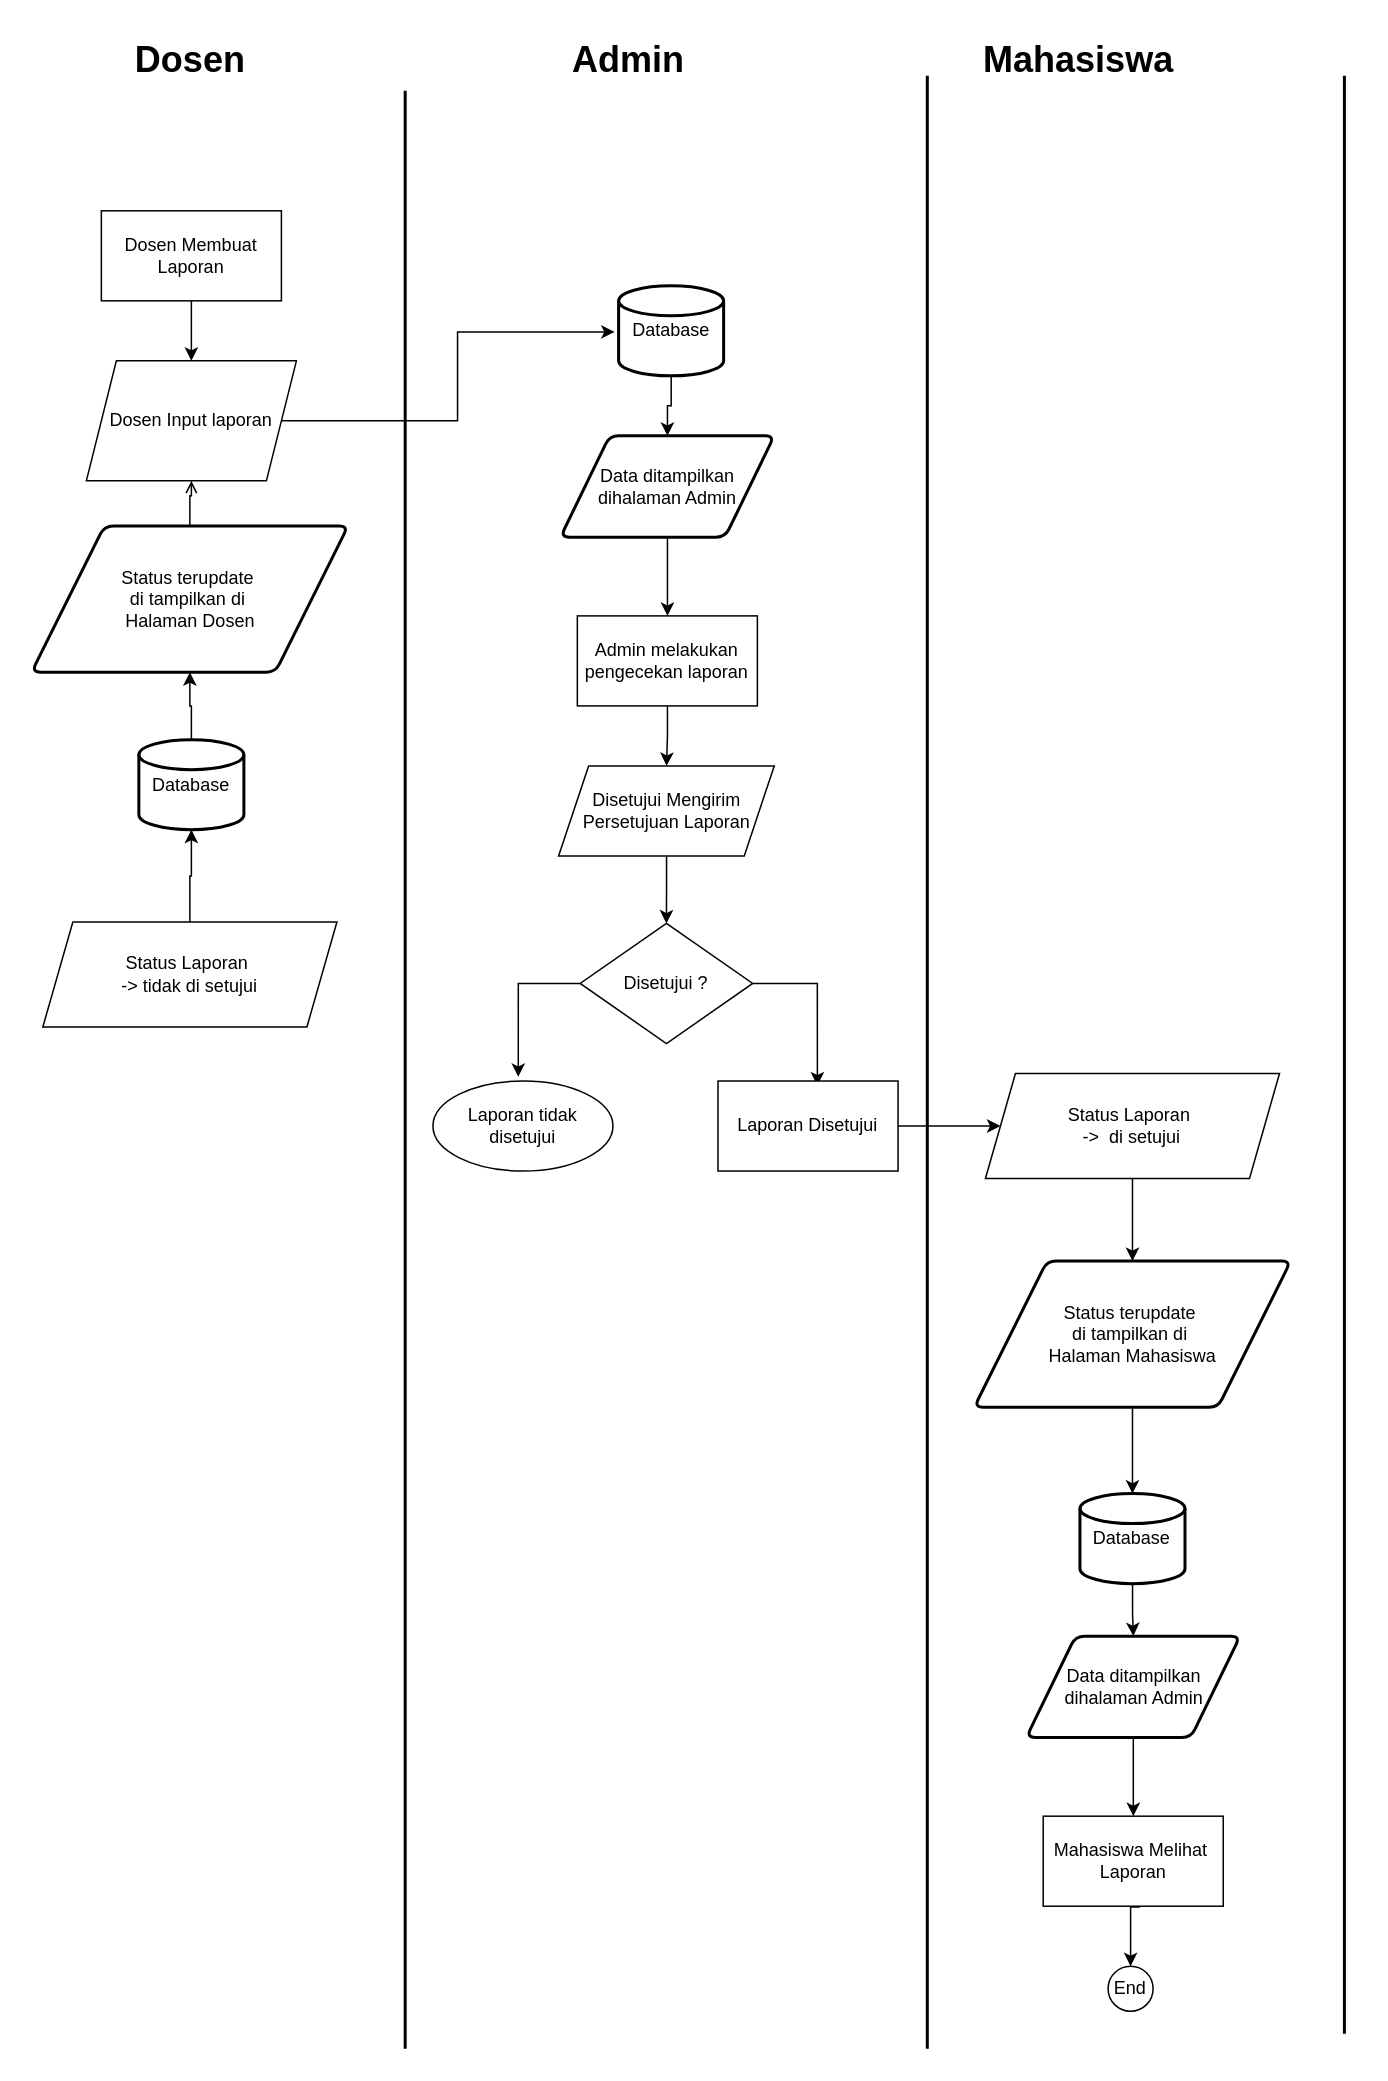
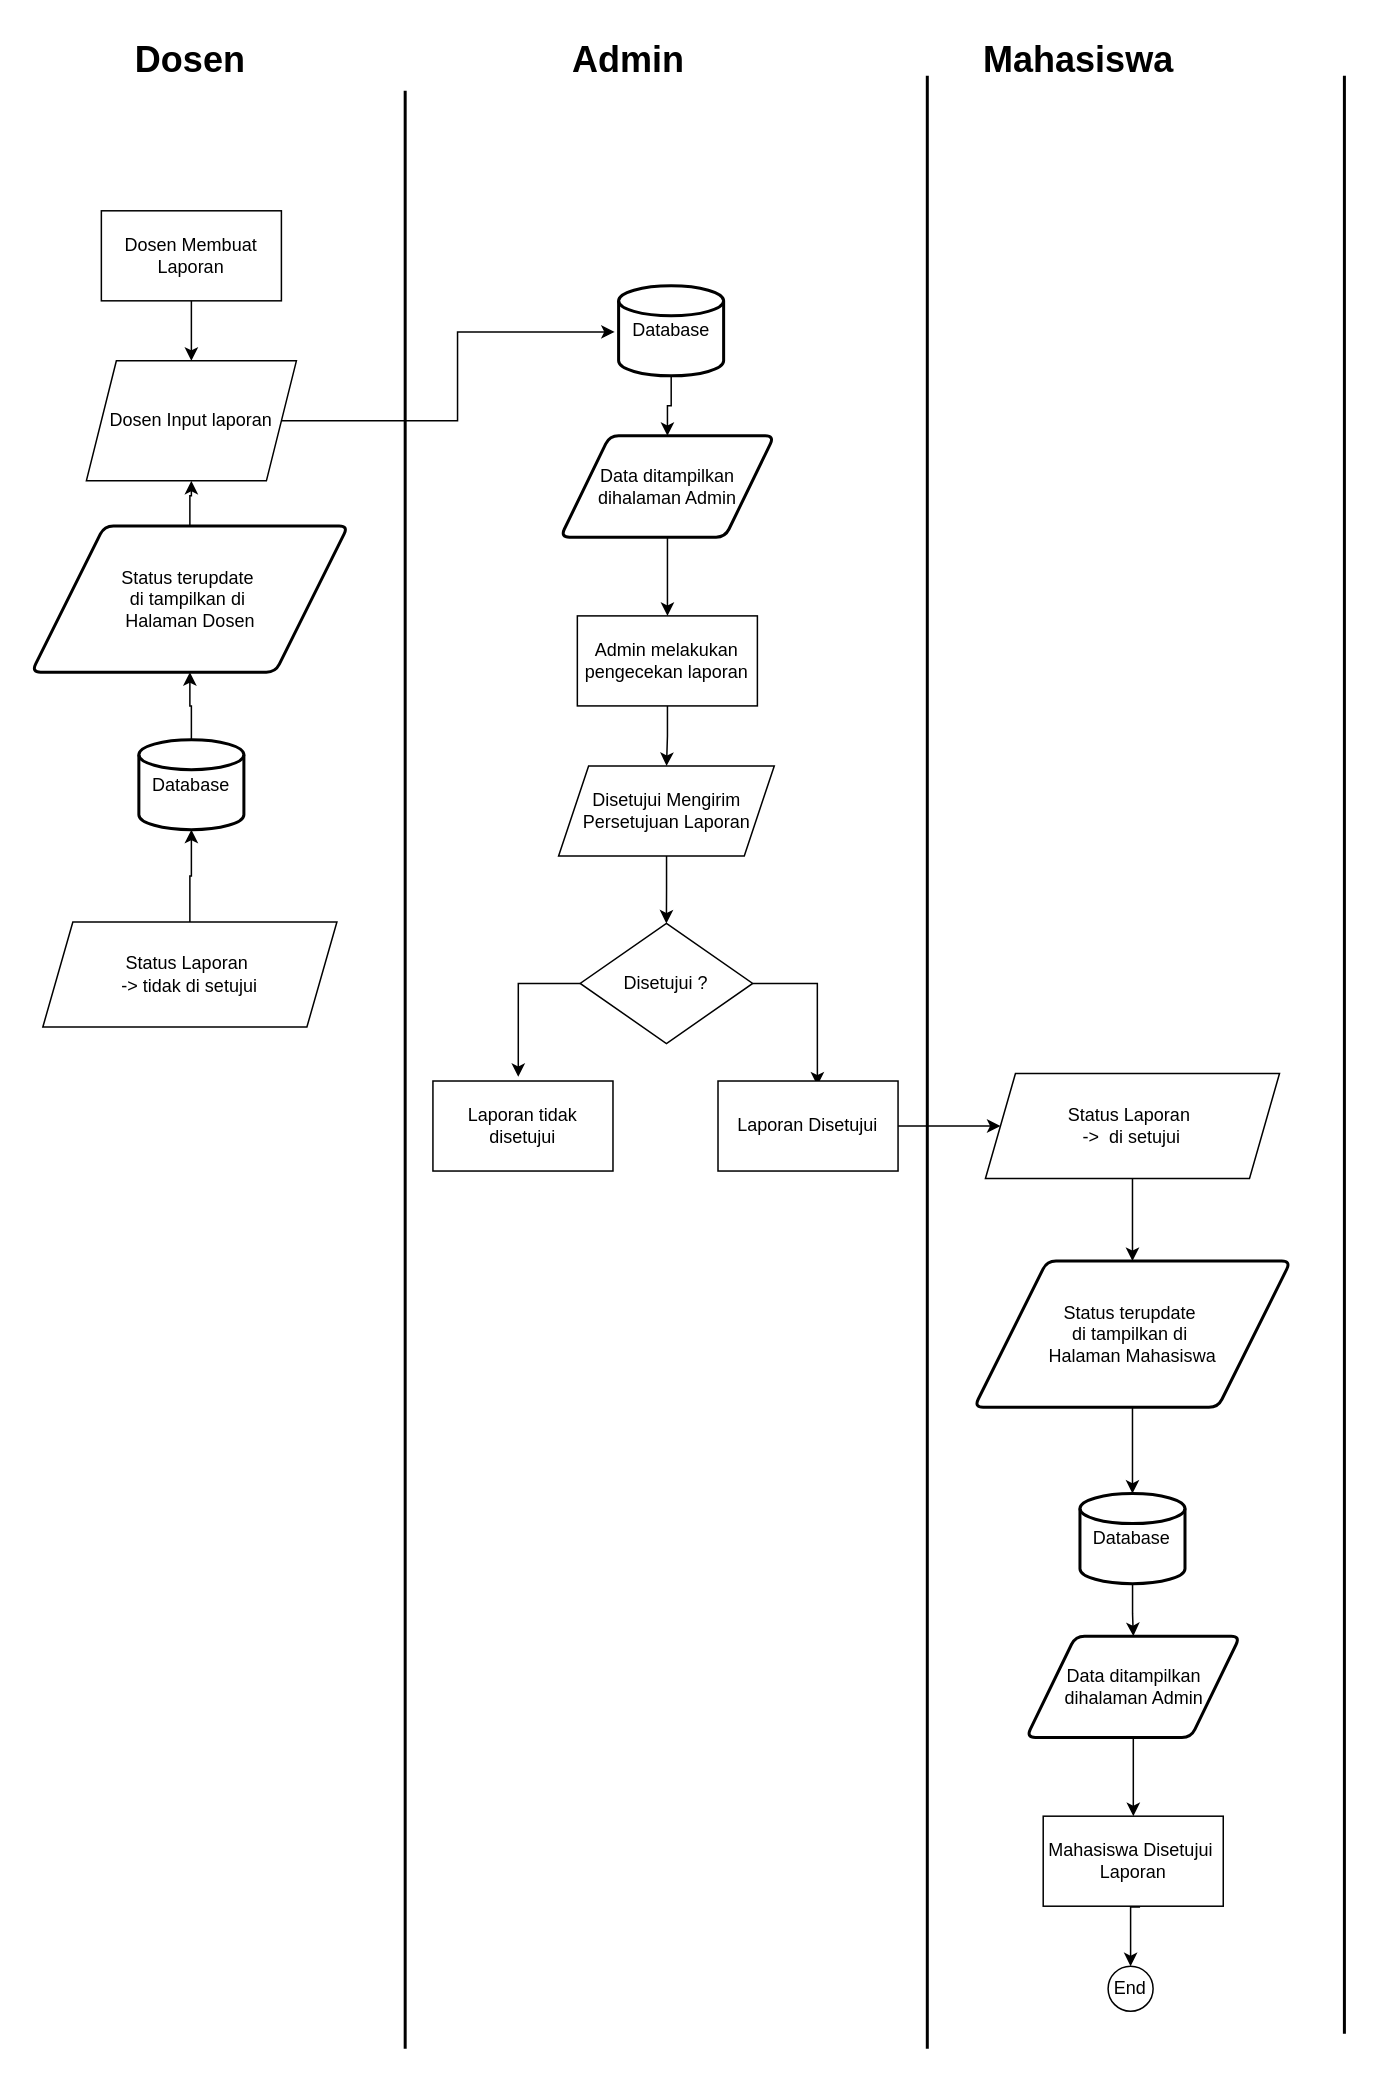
  <mxCell id="0" />
  <mxCell id="1" parent="0" />
  <mxCell id="2" value="" style="line;strokeWidth=2;html=1;rotation=-180;direction=south;" vertex="1" parent="1"><mxGeometry x="262" y="60" width="15" height="1305" as="geometry" /></mxCell>
  <mxCell id="3" value="" style="line;strokeWidth=2;html=1;rotation=-180;direction=south;" vertex="1" parent="1"><mxGeometry x="610" y="50" width="15" height="1315" as="geometry" /></mxCell>
  <mxCell id="4" value="" style="line;strokeWidth=2;html=1;rotation=-180;direction=south;" vertex="1" parent="1"><mxGeometry x="888" y="50" width="15" height="1305" as="geometry" /></mxCell>
  <mxCell id="5" value="Dosen" style="text;strokeColor=none;fillColor=none;html=1;fontSize=24;fontStyle=1;verticalAlign=middle;align=center;" vertex="1" parent="1"><mxGeometry x="76" y="20" width="100" height="40" as="geometry" /></mxCell>
  <mxCell id="6" value="Admin" style="text;strokeColor=none;fillColor=none;html=1;fontSize=24;fontStyle=1;verticalAlign=middle;align=center;" vertex="1" parent="1"><mxGeometry x="368" y="20" width="100" height="40" as="geometry" /></mxCell>
  <mxCell id="7" value="Mahasiswa" style="text;strokeColor=none;fillColor=none;html=1;fontSize=24;fontStyle=1;verticalAlign=middle;align=center;" vertex="1" parent="1"><mxGeometry x="668" y="20" width="100" height="40" as="geometry" /></mxCell>
  <mxCell id="8" value="" style="edgeStyle=orthogonalEdgeStyle;rounded=0;orthogonalLoop=1;jettySize=auto;html=1;" edge="1" parent="1" source="9" target="11"><mxGeometry relative="1" as="geometry" /></mxCell>
  <mxCell id="9" value="Dosen Membuat Laporan" style="rounded=0;whiteSpace=wrap;html=1;" vertex="1" parent="1"><mxGeometry x="67" y="140" width="120" height="60" as="geometry" /></mxCell>
  <mxCell id="10" value="" style="edgeStyle=orthogonalEdgeStyle;rounded=0;orthogonalLoop=1;jettySize=auto;html=1;entryX=-0.037;entryY=0.512;entryDx=0;entryDy=0;entryPerimeter=0;" edge="1" parent="1" source="11" target="13"><mxGeometry relative="1" as="geometry" /></mxCell>
  <mxCell id="11" value="Dosen Input laporan" style="shape=parallelogram;perimeter=parallelogramPerimeter;whiteSpace=wrap;html=1;fixedSize=1;" vertex="1" parent="1"><mxGeometry x="57" y="240" width="140" height="80" as="geometry" /></mxCell>
  <mxCell id="12" value="" style="edgeStyle=orthogonalEdgeStyle;rounded=0;orthogonalLoop=1;jettySize=auto;html=1;" edge="1" parent="1" source="13" target="17"><mxGeometry relative="1" as="geometry" /></mxCell>
  <mxCell id="13" value="Database" style="strokeWidth=2;html=1;shape=mxgraph.flowchart.database;whiteSpace=wrap;" vertex="1" parent="1"><mxGeometry x="411.75" y="190" width="70" height="60" as="geometry" /></mxCell>
  <mxCell id="14" value="" style="edgeStyle=orthogonalEdgeStyle;rounded=0;orthogonalLoop=1;jettySize=auto;html=1;" edge="1" parent="1" source="15" target="19"><mxGeometry relative="1" as="geometry" /></mxCell>
  <mxCell id="15" value="Admin melakukan pengecekan laporan" style="rounded=0;whiteSpace=wrap;html=1;" vertex="1" parent="1"><mxGeometry x="384.25" y="410" width="120" height="60" as="geometry" /></mxCell>
  <mxCell id="16" value="" style="edgeStyle=orthogonalEdgeStyle;rounded=0;orthogonalLoop=1;jettySize=auto;html=1;" edge="1" parent="1" source="17" target="15"><mxGeometry relative="1" as="geometry" /></mxCell>
  <mxCell id="17" value="Data ditampilkan dihalaman Admin" style="shape=parallelogram;html=1;strokeWidth=2;perimeter=parallelogramPerimeter;whiteSpace=wrap;rounded=1;arcSize=12;size=0.23;" vertex="1" parent="1"><mxGeometry x="373" y="290" width="142.5" height="67.5" as="geometry" /></mxCell>
  <mxCell id="18" value="" style="edgeStyle=orthogonalEdgeStyle;rounded=0;orthogonalLoop=1;jettySize=auto;html=1;" edge="1" parent="1" source="19" target="22"><mxGeometry relative="1" as="geometry" /></mxCell>
  <mxCell id="19" value="Disetujui Mengirim&lt;br&gt;Persetujuan Laporan" style="shape=parallelogram;perimeter=parallelogramPerimeter;whiteSpace=wrap;html=1;fixedSize=1;" vertex="1" parent="1"><mxGeometry x="371.75" y="510" width="143.75" height="60" as="geometry" /></mxCell>
  <mxCell id="20" value="" style="edgeStyle=orthogonalEdgeStyle;rounded=0;orthogonalLoop=1;jettySize=auto;html=1;entryX=0.474;entryY=-0.046;entryDx=0;entryDy=0;entryPerimeter=0;exitX=0;exitY=0.5;exitDx=0;exitDy=0;" edge="1" parent="1" source="22" target="23"><mxGeometry relative="1" as="geometry"><mxPoint x="338" y="690" as="targetPoint" /></mxGeometry></mxCell>
  <mxCell id="21" value="" style="edgeStyle=orthogonalEdgeStyle;rounded=0;orthogonalLoop=1;jettySize=auto;html=1;entryX=0.552;entryY=0.051;entryDx=0;entryDy=0;entryPerimeter=0;exitX=1;exitY=0.5;exitDx=0;exitDy=0;" edge="1" parent="1" source="22" target="25"><mxGeometry relative="1" as="geometry" /></mxCell>
  <mxCell id="22" value="Disetujui ?" style="rhombus;whiteSpace=wrap;html=1;" vertex="1" parent="1"><mxGeometry x="386.13" y="615" width="115" height="80" as="geometry" /></mxCell>
- <mxCell id="23" value="Laporan tidak disetujui" style="ellipse;whiteSpace=wrap;html=1;" vertex="1" parent="1"><mxGeometry x="288" y="720" width="120" height="60" as="geometry" /></mxCell>
+ <mxCell id="23" value="Laporan tidak disetujui" style="rounded=0;whiteSpace=wrap;html=1;" vertex="1" parent="1"><mxGeometry x="288" y="720" width="120" height="60" as="geometry" /></mxCell>
  <mxCell id="24" value="" style="edgeStyle=orthogonalEdgeStyle;rounded=0;orthogonalLoop=1;jettySize=auto;html=1;" edge="1" parent="1" source="25" target="38"><mxGeometry relative="1" as="geometry" /></mxCell>
  <mxCell id="25" value="Laporan Disetujui" style="rounded=0;whiteSpace=wrap;html=1;" vertex="1" parent="1"><mxGeometry x="478" y="720" width="120" height="60" as="geometry" /></mxCell>
  <mxCell id="26" value="" style="edgeStyle=orthogonalEdgeStyle;rounded=0;orthogonalLoop=1;jettySize=auto;html=1;" edge="1" parent="1" source="27" target="28"><mxGeometry relative="1" as="geometry" /></mxCell>
  <mxCell id="27" value="Data ditampilkan dihalaman Admin" style="shape=parallelogram;html=1;strokeWidth=2;perimeter=parallelogramPerimeter;whiteSpace=wrap;rounded=1;arcSize=12;size=0.23;" vertex="1" parent="1"><mxGeometry x="683.5" y="1090" width="142.5" height="67.5" as="geometry" /></mxCell>
- <mxCell id="28" value="Mahasiswa Melihat&amp;nbsp;&lt;div&gt;Laporan&lt;/div&gt;" style="rounded=0;whiteSpace=wrap;html=1;" vertex="1" parent="1"><mxGeometry x="694.75" y="1210" width="120" height="60" as="geometry" /></mxCell>
+ <mxCell id="28" value="Mahasiswa Disetujui&amp;nbsp;&lt;div&gt;Laporan&lt;/div&gt;" style="rounded=0;whiteSpace=wrap;html=1;" vertex="1" parent="1"><mxGeometry x="694.75" y="1210" width="120" height="60" as="geometry" /></mxCell>
  <mxCell id="29" value="End" style="ellipse;whiteSpace=wrap;html=1;aspect=fixed;" vertex="1" parent="1"><mxGeometry x="738" y="1310" width="30" height="30" as="geometry" /></mxCell>
  <mxCell id="30" value="" style="edgeStyle=orthogonalEdgeStyle;rounded=0;orthogonalLoop=1;jettySize=auto;html=1;exitX=0.538;exitY=1.008;exitDx=0;exitDy=0;exitPerimeter=0;entryX=0.5;entryY=0;entryDx=0;entryDy=0;" edge="1" parent="1" source="28" target="29"><mxGeometry relative="1" as="geometry"><mxPoint x="775.75" y="1188" as="sourcePoint" /><mxPoint x="775.75" y="1220" as="targetPoint" /></mxGeometry></mxCell>
  <mxCell id="31" value="" style="edgeStyle=orthogonalEdgeStyle;rounded=0;orthogonalLoop=1;jettySize=auto;html=1;" edge="1" parent="1" source="32" target="36"><mxGeometry relative="1" as="geometry" /></mxCell>
  <mxCell id="32" value="Database" style="strokeWidth=2;html=1;shape=mxgraph.flowchart.database;whiteSpace=wrap;" vertex="1" parent="1"><mxGeometry x="92" y="492.5" width="70" height="60" as="geometry" /></mxCell>
  <mxCell id="33" value="Status Laporan&amp;nbsp;&lt;div&gt;-&amp;gt; tidak di setujui&lt;/div&gt;" style="shape=parallelogram;perimeter=parallelogramPerimeter;whiteSpace=wrap;html=1;fixedSize=1;" vertex="1" parent="1"><mxGeometry x="28" y="614" width="196" height="70" as="geometry" /></mxCell>
  <mxCell id="34" style="edgeStyle=orthogonalEdgeStyle;rounded=0;orthogonalLoop=1;jettySize=auto;html=1;exitX=0.5;exitY=0;exitDx=0;exitDy=0;entryX=0.5;entryY=1;entryDx=0;entryDy=0;entryPerimeter=0;" edge="1" parent="1" source="33" target="32"><mxGeometry relative="1" as="geometry" /></mxCell>
- <mxCell id="35" value="" style="edgeStyle=orthogonalEdgeStyle;rounded=0;orthogonalLoop=1;jettySize=auto;html=1;endArrow=open;" edge="1" parent="1" source="36" target="11"><mxGeometry relative="1" as="geometry" /></mxCell>
+ <mxCell id="35" value="" style="edgeStyle=orthogonalEdgeStyle;rounded=0;orthogonalLoop=1;jettySize=auto;html=1;" edge="1" parent="1" source="36" target="11"><mxGeometry relative="1" as="geometry" /></mxCell>
  <mxCell id="36" value="Status terupdate&amp;nbsp;&lt;div&gt;di tampilkan di&amp;nbsp;&lt;/div&gt;&lt;div&gt;Halaman Dosen&lt;/div&gt;" style="shape=parallelogram;html=1;strokeWidth=2;perimeter=parallelogramPerimeter;whiteSpace=wrap;rounded=1;arcSize=12;size=0.23;" vertex="1" parent="1"><mxGeometry x="20.5" y="350" width="211" height="97.5" as="geometry" /></mxCell>
  <mxCell id="37" value="" style="edgeStyle=orthogonalEdgeStyle;rounded=0;orthogonalLoop=1;jettySize=auto;html=1;" edge="1" parent="1" source="38" target="42"><mxGeometry relative="1" as="geometry" /></mxCell>
  <mxCell id="38" value="Status Laporan&amp;nbsp;&lt;div&gt;-&amp;gt;&amp;nbsp; di setujui&lt;/div&gt;" style="shape=parallelogram;perimeter=parallelogramPerimeter;whiteSpace=wrap;html=1;fixedSize=1;" vertex="1" parent="1"><mxGeometry x="656.25" y="715" width="196" height="70" as="geometry" /></mxCell>
  <mxCell id="39" value="" style="edgeStyle=orthogonalEdgeStyle;rounded=0;orthogonalLoop=1;jettySize=auto;html=1;" edge="1" parent="1" source="40" target="27"><mxGeometry relative="1" as="geometry" /></mxCell>
  <mxCell id="40" value="Database" style="strokeWidth=2;html=1;shape=mxgraph.flowchart.database;whiteSpace=wrap;" vertex="1" parent="1"><mxGeometry x="719.25" y="995" width="70" height="60" as="geometry" /></mxCell>
  <mxCell id="41" value="" style="edgeStyle=orthogonalEdgeStyle;rounded=0;orthogonalLoop=1;jettySize=auto;html=1;" edge="1" parent="1" source="42" target="40"><mxGeometry relative="1" as="geometry" /></mxCell>
  <mxCell id="42" value="Status terupdate&amp;nbsp;&lt;div&gt;di tampilkan di&amp;nbsp;&lt;/div&gt;&lt;div&gt;Halaman Mahasiswa&lt;/div&gt;" style="shape=parallelogram;html=1;strokeWidth=2;perimeter=parallelogramPerimeter;whiteSpace=wrap;rounded=1;arcSize=12;size=0.23;" vertex="1" parent="1"><mxGeometry x="648.75" y="840" width="211" height="97.5" as="geometry" /></mxCell>
